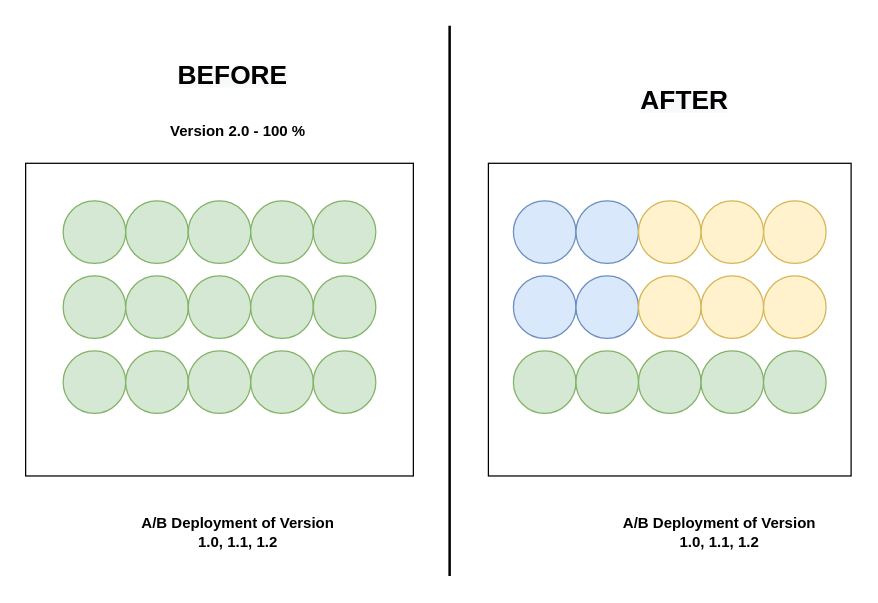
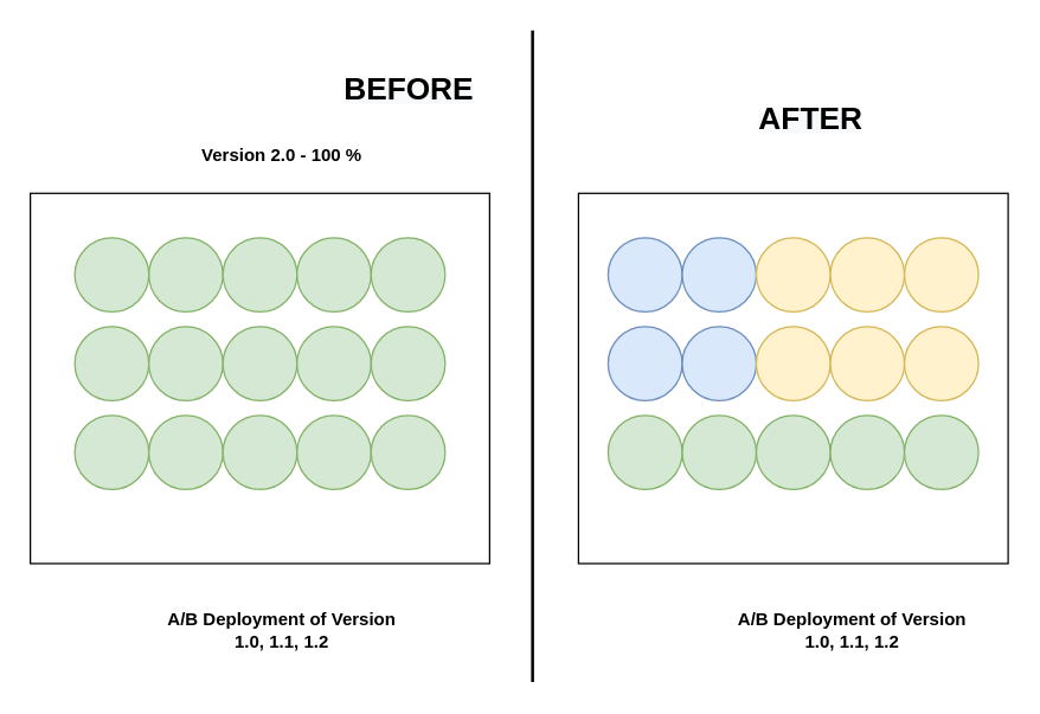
  <mxCell id="0" />
  <mxCell id="1" parent="0" />
  <mxCell id="2" value="" style="rounded=0;whiteSpace=wrap;html=1;" vertex="1" parent="1"><mxGeometry x="20" y="130" width="310" height="250" as="geometry" /></mxCell>
  <mxCell id="3" value="" style="rounded=0;whiteSpace=wrap;html=1;" vertex="1" parent="1"><mxGeometry x="390" y="130" width="290" height="250" as="geometry" /></mxCell>
  <mxCell id="4" value="" style="ellipse;whiteSpace=wrap;html=1;aspect=fixed;fillColor=#d5e8d4;strokeColor=#82b366;" vertex="1" parent="1"><mxGeometry x="50" y="160" width="50" height="50" as="geometry" /></mxCell>
  <mxCell id="5" value="" style="ellipse;whiteSpace=wrap;html=1;aspect=fixed;fillColor=#d5e8d4;strokeColor=#82b366;" vertex="1" parent="1"><mxGeometry x="100" y="160" width="50" height="50" as="geometry" /></mxCell>
  <mxCell id="6" value="" style="ellipse;whiteSpace=wrap;html=1;aspect=fixed;fillColor=#d5e8d4;strokeColor=#82b366;" vertex="1" parent="1"><mxGeometry x="150" y="160" width="50" height="50" as="geometry" /></mxCell>
  <mxCell id="7" value="" style="ellipse;whiteSpace=wrap;html=1;aspect=fixed;fillColor=#d5e8d4;strokeColor=#82b366;" vertex="1" parent="1"><mxGeometry x="200" y="160" width="50" height="50" as="geometry" /></mxCell>
  <mxCell id="8" value="" style="ellipse;whiteSpace=wrap;html=1;aspect=fixed;fillColor=#d5e8d4;strokeColor=#82b366;" vertex="1" parent="1"><mxGeometry x="250" y="160" width="50" height="50" as="geometry" /></mxCell>
  <mxCell id="9" value="" style="ellipse;whiteSpace=wrap;html=1;aspect=fixed;fillColor=#d5e8d4;strokeColor=#82b366;" vertex="1" parent="1"><mxGeometry x="50" y="220" width="50" height="50" as="geometry" /></mxCell>
  <mxCell id="10" value="" style="ellipse;whiteSpace=wrap;html=1;aspect=fixed;fillColor=#d5e8d4;strokeColor=#82b366;" vertex="1" parent="1"><mxGeometry x="100" y="220" width="50" height="50" as="geometry" /></mxCell>
  <mxCell id="11" value="" style="ellipse;whiteSpace=wrap;html=1;aspect=fixed;fillColor=#d5e8d4;strokeColor=#82b366;" vertex="1" parent="1"><mxGeometry x="150" y="220" width="50" height="50" as="geometry" /></mxCell>
  <mxCell id="12" value="" style="ellipse;whiteSpace=wrap;html=1;aspect=fixed;fillColor=#d5e8d4;strokeColor=#82b366;" vertex="1" parent="1"><mxGeometry x="200" y="220" width="50" height="50" as="geometry" /></mxCell>
  <mxCell id="13" value="" style="ellipse;whiteSpace=wrap;html=1;aspect=fixed;fillColor=#d5e8d4;strokeColor=#82b366;" vertex="1" parent="1"><mxGeometry x="250" y="220" width="50" height="50" as="geometry" /></mxCell>
  <mxCell id="14" value="" style="ellipse;whiteSpace=wrap;html=1;aspect=fixed;fillColor=#d5e8d4;strokeColor=#82b366;" vertex="1" parent="1"><mxGeometry x="50" y="280" width="50" height="50" as="geometry" /></mxCell>
  <mxCell id="15" value="" style="ellipse;whiteSpace=wrap;html=1;aspect=fixed;fillColor=#d5e8d4;strokeColor=#82b366;" vertex="1" parent="1"><mxGeometry x="100" y="280" width="50" height="50" as="geometry" /></mxCell>
  <mxCell id="16" value="" style="ellipse;whiteSpace=wrap;html=1;aspect=fixed;fillColor=#d5e8d4;strokeColor=#82b366;" vertex="1" parent="1"><mxGeometry x="150" y="280" width="50" height="50" as="geometry" /></mxCell>
  <mxCell id="17" value="" style="ellipse;whiteSpace=wrap;html=1;aspect=fixed;fillColor=#d5e8d4;strokeColor=#82b366;" vertex="1" parent="1"><mxGeometry x="200" y="280" width="50" height="50" as="geometry" /></mxCell>
  <mxCell id="18" value="" style="ellipse;whiteSpace=wrap;html=1;aspect=fixed;fillColor=#d5e8d4;strokeColor=#82b366;" vertex="1" parent="1"><mxGeometry x="250" y="280" width="50" height="50" as="geometry" /></mxCell>
  <mxCell id="19" value="" style="ellipse;whiteSpace=wrap;html=1;aspect=fixed;fillColor=#dae8fc;strokeColor=#6c8ebf;" vertex="1" parent="1"><mxGeometry x="410" y="160" width="50" height="50" as="geometry" /></mxCell>
  <mxCell id="20" value="" style="ellipse;whiteSpace=wrap;html=1;aspect=fixed;fillColor=#dae8fc;strokeColor=#6c8ebf;" vertex="1" parent="1"><mxGeometry x="460" y="160" width="50" height="50" as="geometry" /></mxCell>
  <mxCell id="21" value="" style="ellipse;whiteSpace=wrap;html=1;aspect=fixed;fillColor=#fff2cc;strokeColor=#d6b656;" vertex="1" parent="1"><mxGeometry x="510" y="160" width="50" height="50" as="geometry" /></mxCell>
  <mxCell id="22" value="" style="ellipse;whiteSpace=wrap;html=1;aspect=fixed;fillColor=#fff2cc;strokeColor=#d6b656;" vertex="1" parent="1"><mxGeometry x="560" y="160" width="50" height="50" as="geometry" /></mxCell>
  <mxCell id="23" value="" style="ellipse;whiteSpace=wrap;html=1;aspect=fixed;fillColor=#fff2cc;strokeColor=#d6b656;" vertex="1" parent="1"><mxGeometry x="610" y="160" width="50" height="50" as="geometry" /></mxCell>
  <mxCell id="24" value="" style="ellipse;whiteSpace=wrap;html=1;aspect=fixed;fillColor=#dae8fc;strokeColor=#6c8ebf;" vertex="1" parent="1"><mxGeometry x="410" y="220" width="50" height="50" as="geometry" /></mxCell>
  <mxCell id="25" value="" style="ellipse;whiteSpace=wrap;html=1;aspect=fixed;fillColor=#dae8fc;strokeColor=#6c8ebf;" vertex="1" parent="1"><mxGeometry x="460" y="220" width="50" height="50" as="geometry" /></mxCell>
  <mxCell id="26" value="" style="ellipse;whiteSpace=wrap;html=1;aspect=fixed;fillColor=#fff2cc;strokeColor=#d6b656;" vertex="1" parent="1"><mxGeometry x="510" y="220" width="50" height="50" as="geometry" /></mxCell>
  <mxCell id="27" value="" style="ellipse;whiteSpace=wrap;html=1;aspect=fixed;fillColor=#fff2cc;strokeColor=#d6b656;" vertex="1" parent="1"><mxGeometry x="560" y="220" width="50" height="50" as="geometry" /></mxCell>
  <mxCell id="28" value="" style="ellipse;whiteSpace=wrap;html=1;aspect=fixed;fillColor=#fff2cc;strokeColor=#d6b656;" vertex="1" parent="1"><mxGeometry x="610" y="220" width="50" height="50" as="geometry" /></mxCell>
  <mxCell id="29" value="" style="ellipse;whiteSpace=wrap;html=1;aspect=fixed;fillColor=#d5e8d4;strokeColor=#82b366;" vertex="1" parent="1"><mxGeometry x="410" y="280" width="50" height="50" as="geometry" /></mxCell>
  <mxCell id="30" value="" style="ellipse;whiteSpace=wrap;html=1;aspect=fixed;fillColor=#d5e8d4;strokeColor=#82b366;" vertex="1" parent="1"><mxGeometry x="460" y="280" width="50" height="50" as="geometry" /></mxCell>
  <mxCell id="31" value="" style="ellipse;whiteSpace=wrap;html=1;aspect=fixed;fillColor=#d5e8d4;strokeColor=#82b366;" vertex="1" parent="1"><mxGeometry x="510" y="280" width="50" height="50" as="geometry" /></mxCell>
  <mxCell id="32" value="" style="ellipse;whiteSpace=wrap;html=1;aspect=fixed;fillColor=#d5e8d4;strokeColor=#82b366;" vertex="1" parent="1"><mxGeometry x="560" y="280" width="50" height="50" as="geometry" /></mxCell>
  <mxCell id="33" value="" style="ellipse;whiteSpace=wrap;html=1;aspect=fixed;fillColor=#d5e8d4;strokeColor=#82b366;" vertex="1" parent="1"><mxGeometry x="610" y="280" width="50" height="50" as="geometry" /></mxCell>
  <mxCell id="34" value="&lt;b&gt;A/B Deployment of Version 1.0, 1.1, 1.2&lt;/b&gt;" style="text;html=1;strokeColor=none;fillColor=none;align=center;verticalAlign=middle;whiteSpace=wrap;rounded=0;" vertex="1" parent="1"><mxGeometry x="490" y="410" width="170" height="30" as="geometry" /></mxCell>
  <mxCell id="35" value="" style="line;strokeWidth=2;direction=south;html=1;fillColor=none;" vertex="1" parent="1"><mxGeometry x="354" width="10" height="440" as="geometry" y="20" /></mxCell>
- <mxCell id="36" value="&lt;b style=&quot;color: rgb(0 , 0 , 0) ; font-family: &amp;#34;helvetica&amp;#34; ; font-style: normal ; letter-spacing: normal ; text-align: center ; text-indent: 0px ; text-transform: none ; word-spacing: 0px ; background-color: rgb(248 , 249 , 250)&quot;&gt;&lt;font style=&quot;font-size: 21px&quot;&gt;BEFORE&lt;/font&gt;&lt;/b&gt;" style="text;whiteSpace=wrap;html=1;" vertex="1" parent="1"><mxGeometry x="140" y="40" width="90" height="30" as="geometry" /></mxCell>
+ <mxCell id="36" value="&lt;b style=&quot;color: rgb(0 , 0 , 0) ; font-family: &amp;#34;helvetica&amp;#34; ; font-style: normal ; letter-spacing: normal ; text-align: center ; text-indent: 0px ; text-transform: none ; word-spacing: 0px ; background-color: rgb(248 , 249 , 250)&quot;&gt;&lt;font style=&quot;font-size: 21px&quot;&gt;BEFORE&lt;/font&gt;&lt;/b&gt;" style="text;whiteSpace=wrap;html=1;" vertex="1" parent="1"><mxGeometry x="230" y="40" width="90" height="30" as="geometry" /></mxCell>
  <mxCell id="37" value="&lt;b style=&quot;color: rgb(0 , 0 , 0) ; font-family: &amp;#34;helvetica&amp;#34; ; font-style: normal ; letter-spacing: normal ; text-align: center ; text-indent: 0px ; text-transform: none ; word-spacing: 0px ; background-color: rgb(248 , 249 , 250)&quot;&gt;&lt;font style=&quot;font-size: 21px&quot;&gt;AFTER&lt;/font&gt;&lt;/b&gt;" style="text;whiteSpace=wrap;html=1;" vertex="1" parent="1"><mxGeometry x="510" y="60" width="90" height="30" as="geometry" /></mxCell>
  <mxCell id="38" value="&lt;b style=&quot;font-family: &amp;#34;helvetica&amp;#34;&quot;&gt;Version 2.0 - 100 %&lt;/b&gt;" style="text;html=1;strokeColor=none;fillColor=none;align=center;verticalAlign=middle;whiteSpace=wrap;rounded=0;" vertex="1" parent="1"><mxGeometry x="130" y="90" width="120" height="30" as="geometry" /></mxCell>
  <mxCell id="39" value="&lt;b&gt;A/B Deployment of Version 1.0, 1.1, 1.2&lt;/b&gt;" style="text;html=1;strokeColor=none;fillColor=none;align=center;verticalAlign=middle;whiteSpace=wrap;rounded=0;" vertex="1" parent="1"><mxGeometry x="105" y="410" width="170" height="30" as="geometry" /></mxCell>
